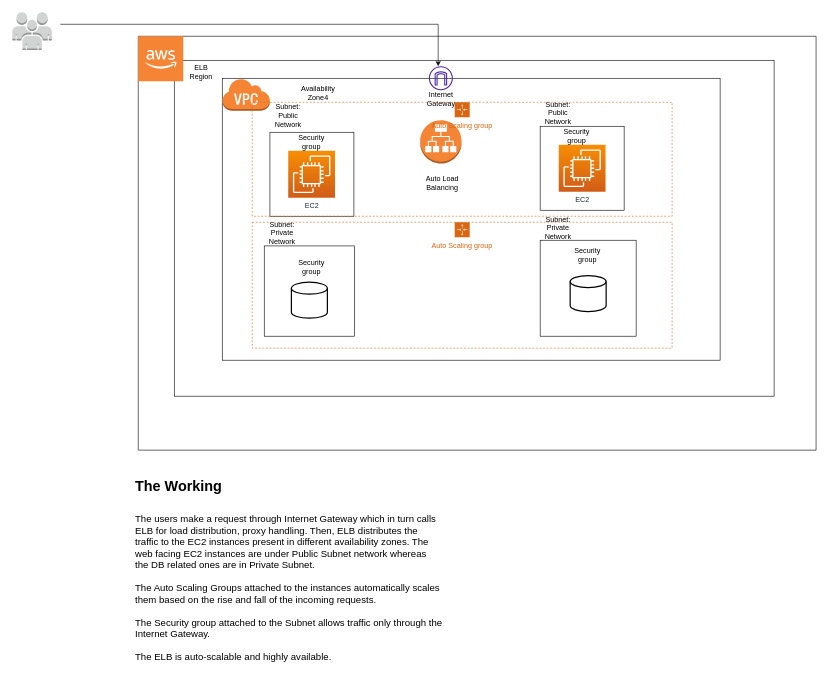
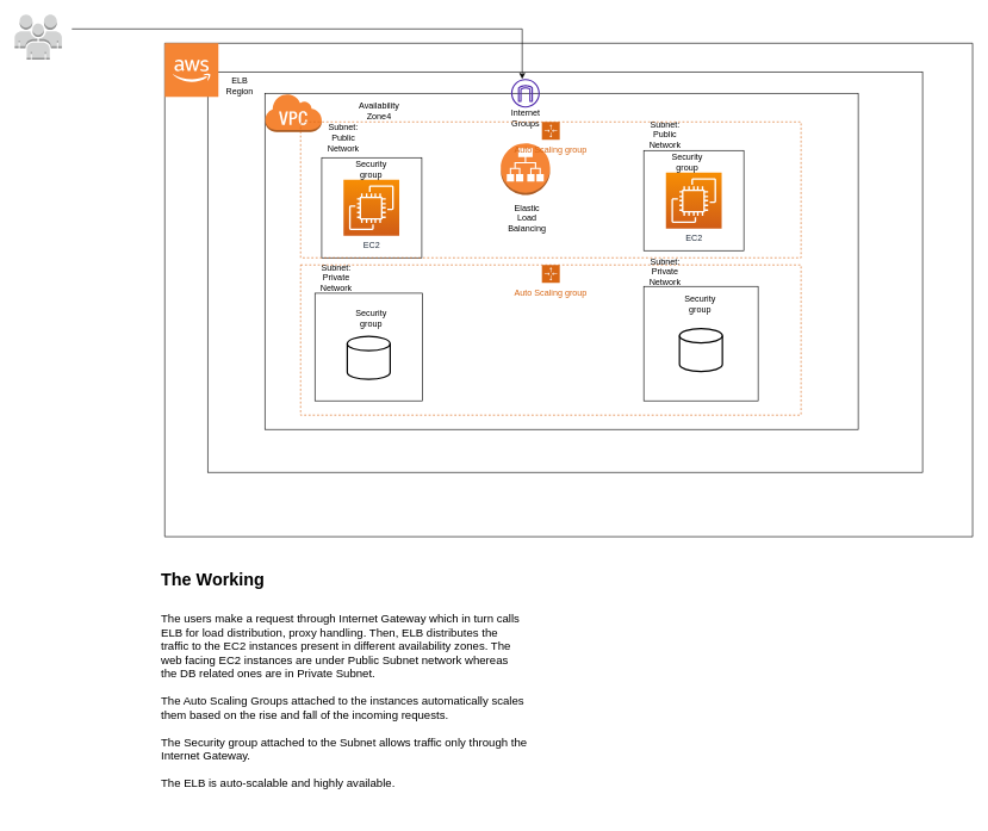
  <mxCell id="0" />
  <mxCell id="1" parent="0" />
  <mxCell id="2" value="" style="swimlane;startSize=0;movable=0;resizable=0;rotatable=0;deletable=0;editable=0;locked=1;connectable=0;" vertex="1" parent="1"><mxGeometry x="230" y="60" width="1130" height="690" as="geometry" /></mxCell>
  <mxCell id="3" value="" style="rounded=0;whiteSpace=wrap;html=1;" vertex="1" parent="2"><mxGeometry x="60" y="40" width="1000" height="560" as="geometry" /></mxCell>
  <mxCell id="4" value="" style="rounded=0;whiteSpace=wrap;html=1;movable=1;resizable=1;rotatable=1;deletable=1;editable=1;locked=0;connectable=1;" vertex="1" parent="2"><mxGeometry x="140" y="70" width="830" height="470" as="geometry" /></mxCell>
  <mxCell id="5" value="" style="outlineConnect=0;dashed=0;verticalLabelPosition=bottom;verticalAlign=top;align=center;html=1;shape=mxgraph.aws3.virtual_private_cloud;fillColor=#F58534;gradientColor=none;" vertex="1" parent="2"><mxGeometry x="140" y="70" width="79.5" height="54" as="geometry" /></mxCell>
  <mxCell id="6" value="" style="outlineConnect=0;dashed=0;verticalLabelPosition=bottom;verticalAlign=top;align=center;html=1;shape=mxgraph.aws3.cloud_2;fillColor=#F58534;gradientColor=none;movable=0;resizable=0;rotatable=0;deletable=0;editable=0;locked=1;connectable=0;" vertex="1" parent="2"><mxGeometry width="75" height="75" as="geometry" /></mxCell>
  <mxCell id="7" value="ELB Region" style="text;html=1;strokeColor=none;fillColor=none;align=center;verticalAlign=middle;whiteSpace=wrap;rounded=0;" vertex="1" parent="2"><mxGeometry x="75" y="45" width="60" height="30" as="geometry" /></mxCell>
  <mxCell id="8" value="" style="whiteSpace=wrap;html=1;aspect=fixed;movable=0;resizable=0;rotatable=0;deletable=0;editable=0;locked=1;connectable=0;" vertex="1" parent="2"><mxGeometry x="219.5" y="160" width="140" height="140" as="geometry" /></mxCell>
  <mxCell id="9" value="EC2" style="sketch=0;points=[[0,0,0],[0.25,0,0],[0.5,0,0],[0.75,0,0],[1,0,0],[0,1,0],[0.25,1,0],[0.5,1,0],[0.75,1,0],[1,1,0],[0,0.25,0],[0,0.5,0],[0,0.75,0],[1,0.25,0],[1,0.5,0],[1,0.75,0]];outlineConnect=0;fontColor=#232F3E;gradientColor=#F78E04;gradientDirection=north;fillColor=#D05C17;strokeColor=#ffffff;dashed=0;verticalLabelPosition=bottom;verticalAlign=top;align=center;html=1;fontSize=12;fontStyle=0;aspect=fixed;shape=mxgraph.aws4.resourceIcon;resIcon=mxgraph.aws4.ec2;movable=0;resizable=0;rotatable=0;deletable=0;editable=0;locked=1;connectable=0;" vertex="1" parent="2"><mxGeometry x="250" y="191" width="78" height="78" as="geometry" /></mxCell>
  <mxCell id="10" value="Security group" style="text;html=1;strokeColor=none;fillColor=none;align=center;verticalAlign=middle;whiteSpace=wrap;rounded=0;movable=0;resizable=0;rotatable=0;deletable=0;editable=0;locked=1;connectable=0;" vertex="1" parent="2"><mxGeometry x="259" y="161" width="60" height="30" as="geometry" /></mxCell>
  <mxCell id="11" value="" style="whiteSpace=wrap;html=1;aspect=fixed;movable=0;resizable=0;rotatable=0;deletable=0;editable=0;locked=1;connectable=0;" vertex="1" parent="2"><mxGeometry x="670" y="150" width="140" height="140" as="geometry" /></mxCell>
  <mxCell id="12" value="EC2" style="sketch=0;points=[[0,0,0],[0.25,0,0],[0.5,0,0],[0.75,0,0],[1,0,0],[0,1,0],[0.25,1,0],[0.5,1,0],[0.75,1,0],[1,1,0],[0,0.25,0],[0,0.5,0],[0,0.75,0],[1,0.25,0],[1,0.5,0],[1,0.75,0]];outlineConnect=0;fontColor=#232F3E;gradientColor=#F78E04;gradientDirection=north;fillColor=#D05C17;strokeColor=#ffffff;dashed=0;verticalLabelPosition=bottom;verticalAlign=top;align=center;html=1;fontSize=12;fontStyle=0;aspect=fixed;shape=mxgraph.aws4.resourceIcon;resIcon=mxgraph.aws4.ec2;movable=0;resizable=0;rotatable=0;deletable=0;editable=0;locked=1;connectable=0;" vertex="1" parent="2"><mxGeometry x="701" y="181" width="78" height="78" as="geometry" /></mxCell>
  <mxCell id="13" value="Security group" style="text;html=1;strokeColor=none;fillColor=none;align=center;verticalAlign=middle;whiteSpace=wrap;rounded=0;movable=0;resizable=0;rotatable=0;deletable=0;editable=0;locked=1;connectable=0;" vertex="1" parent="2"><mxGeometry x="701" y="151" width="60" height="30" as="geometry" /></mxCell>
  <mxCell id="14" value="" style="whiteSpace=wrap;html=1;aspect=fixed;movable=0;resizable=0;rotatable=0;deletable=0;editable=0;locked=1;connectable=0;" vertex="1" parent="2"><mxGeometry x="210" y="349.5" width="150.5" height="150.5" as="geometry" /></mxCell>
  <mxCell id="15" value="" style="whiteSpace=wrap;html=1;aspect=fixed;movable=0;resizable=0;rotatable=0;deletable=0;editable=0;locked=1;connectable=0;" vertex="1" parent="2"><mxGeometry x="670" y="340" width="160" height="160" as="geometry" /></mxCell>
  <mxCell id="16" value="" style="strokeWidth=2;html=1;shape=mxgraph.flowchart.database;whiteSpace=wrap;" vertex="1" parent="2"><mxGeometry x="255.25" y="410" width="60" height="60" as="geometry" /></mxCell>
  <mxCell id="17" value="Security group" style="text;html=1;strokeColor=none;fillColor=none;align=center;verticalAlign=middle;whiteSpace=wrap;rounded=0;" vertex="1" parent="2"><mxGeometry x="259" y="369" width="60" height="30" as="geometry" /></mxCell>
  <mxCell id="18" value="Security group" style="text;html=1;strokeColor=none;fillColor=none;align=center;verticalAlign=middle;whiteSpace=wrap;rounded=0;" vertex="1" parent="2"><mxGeometry x="719" y="349.5" width="60" height="30" as="geometry" /></mxCell>
  <mxCell id="19" value="" style="strokeWidth=2;html=1;shape=mxgraph.flowchart.database;whiteSpace=wrap;" vertex="1" parent="2"><mxGeometry x="720" y="399" width="60" height="60" as="geometry" /></mxCell>
  <mxCell id="20" value="Subnet: Public Network" style="text;html=1;strokeColor=none;fillColor=none;align=center;verticalAlign=middle;whiteSpace=wrap;rounded=0;" vertex="1" parent="2"><mxGeometry x="219.5" y="110" width="60" height="44" as="geometry" /></mxCell>
  <mxCell id="21" value="Subnet: Public Network" style="text;html=1;strokeColor=none;fillColor=none;align=center;verticalAlign=middle;whiteSpace=wrap;rounded=0;" vertex="1" parent="2"><mxGeometry x="670" y="106" width="60" height="44" as="geometry" /></mxCell>
  <mxCell id="22" value="Subnet: Private Network" style="text;html=1;strokeColor=none;fillColor=none;align=center;verticalAlign=middle;whiteSpace=wrap;rounded=0;movable=0;resizable=0;rotatable=0;deletable=0;editable=0;locked=1;connectable=0;" vertex="1" parent="2"><mxGeometry x="210" y="305.5" width="60" height="44" as="geometry" /></mxCell>
  <mxCell id="23" value="Subnet: Private Network" style="text;html=1;strokeColor=none;fillColor=none;align=center;verticalAlign=middle;whiteSpace=wrap;rounded=0;" vertex="1" parent="2"><mxGeometry x="670" y="298" width="60" height="44" as="geometry" /></mxCell>
  <mxCell id="24" value="" style="outlineConnect=0;dashed=0;verticalLabelPosition=bottom;verticalAlign=top;align=center;html=1;shape=mxgraph.aws3.application_load_balancer;fillColor=#F58536;gradientColor=none;" vertex="1" parent="1"><mxGeometry x="700" y="200" width="69" height="72" as="geometry" /></mxCell>
  <mxCell id="25" value="" style="sketch=0;outlineConnect=0;fontColor=#232F3E;gradientColor=none;fillColor=#4D27AA;strokeColor=none;dashed=0;verticalLabelPosition=bottom;verticalAlign=top;align=center;html=1;fontSize=12;fontStyle=0;aspect=fixed;pointerEvents=1;shape=mxgraph.aws4.internet_gateway;" vertex="1" parent="1"><mxGeometry x="714.5" y="110" width="40" height="40" as="geometry" /></mxCell>
  <mxCell id="26" value="" style="outlineConnect=0;dashed=0;verticalLabelPosition=bottom;verticalAlign=top;align=center;html=1;shape=mxgraph.aws3.users;fillColor=#D2D3D3;gradientColor=none;movable=0;resizable=0;rotatable=0;deletable=0;editable=0;locked=1;connectable=0;" vertex="1" parent="1"><mxGeometry x="20" y="20" width="66" height="63" as="geometry" /></mxCell>
  <mxCell id="27" value="" style="endArrow=classic;html=1;rounded=0;movable=0;resizable=0;rotatable=0;deletable=0;editable=0;locked=1;connectable=0;" edge="1" parent="1" target="25"><mxGeometry width="50" height="50" relative="1" as="geometry"><mxPoint x="100" y="40" as="sourcePoint" /><mxPoint x="720" y="40" as="targetPoint" /><Array as="points"><mxPoint x="730" y="40" /><mxPoint x="730" y="110" /></Array></mxGeometry></mxCell>
- <mxCell id="28" value="Internet Gateway" style="text;html=1;strokeColor=none;fillColor=none;align=center;verticalAlign=middle;whiteSpace=wrap;rounded=0;" vertex="1" parent="1"><mxGeometry x="704.5" y="150" width="60" height="30" as="geometry" /></mxCell>
- <mxCell id="29" value="Auto Load Balancing" style="text;html=1;strokeColor=none;fillColor=none;align=center;verticalAlign=middle;whiteSpace=wrap;rounded=0;" vertex="1" parent="1"><mxGeometry x="707" y="280" width="60" height="50" as="geometry" /></mxCell>
+ <mxCell id="28" value="Internet Groups" style="text;html=1;strokeColor=none;fillColor=none;align=center;verticalAlign=middle;whiteSpace=wrap;rounded=0;" vertex="1" parent="1"><mxGeometry x="704.5" y="150" width="60" height="30" as="geometry" /></mxCell>
+ <mxCell id="29" value="Elastic Load Balancing" style="text;html=1;strokeColor=none;fillColor=none;align=center;verticalAlign=middle;whiteSpace=wrap;rounded=0;" vertex="1" parent="1"><mxGeometry x="707" y="280" width="60" height="50" as="geometry" /></mxCell>
  <mxCell id="30" value="Availability Zone4" style="text;html=1;strokeColor=none;fillColor=none;align=center;verticalAlign=middle;whiteSpace=wrap;rounded=0;" vertex="1" parent="1"><mxGeometry x="500" y="140" width="60" height="30" as="geometry" /></mxCell>
  <mxCell id="31" value="Auto Scaling group" style="points=[[0,0],[0.25,0],[0.5,0],[0.75,0],[1,0],[1,0.25],[1,0.5],[1,0.75],[1,1],[0.75,1],[0.5,1],[0.25,1],[0,1],[0,0.75],[0,0.5],[0,0.25]];outlineConnect=0;gradientColor=none;html=1;whiteSpace=wrap;fontSize=12;fontStyle=0;container=1;pointerEvents=0;collapsible=0;recursiveResize=0;shape=mxgraph.aws4.groupCenter;grIcon=mxgraph.aws4.group_auto_scaling_group;grStroke=1;strokeColor=#D86613;fillColor=none;verticalAlign=top;align=center;fontColor=#D86613;dashed=1;spacingTop=25;" vertex="1" parent="1"><mxGeometry x="420" y="170" width="700" height="190" as="geometry" /></mxCell>
  <mxCell id="32" value="Auto Scaling group" style="points=[[0,0],[0.25,0],[0.5,0],[0.75,0],[1,0],[1,0.25],[1,0.5],[1,0.75],[1,1],[0.75,1],[0.5,1],[0.25,1],[0,1],[0,0.75],[0,0.5],[0,0.25]];outlineConnect=0;gradientColor=none;html=1;whiteSpace=wrap;fontSize=12;fontStyle=0;container=1;pointerEvents=0;collapsible=0;recursiveResize=0;shape=mxgraph.aws4.groupCenter;grIcon=mxgraph.aws4.group_auto_scaling_group;grStroke=1;strokeColor=#D86613;fillColor=none;verticalAlign=top;align=center;fontColor=#D86613;dashed=1;spacingTop=25;movable=0;resizable=0;rotatable=0;deletable=0;editable=0;locked=1;connectable=0;" vertex="1" parent="1"><mxGeometry x="420" y="370" width="700" height="210" as="geometry" /></mxCell>
  <mxCell id="33" value="&lt;h1&gt;The Working&lt;/h1&gt;&lt;div&gt;&lt;br&gt;&lt;/div&gt;&lt;div style=&quot;font-size: 16px;&quot;&gt;&lt;font style=&quot;font-size: 16px;&quot;&gt;The users make a request through Internet Gateway which in turn calls ELB for load distribution, proxy handling. Then, ELB distributes the traffic to the EC2 instances present in different availability zones. The web facing EC2 instances are under Public Subnet network whereas the DB related ones are in Private Subnet.&lt;/font&gt;&lt;/div&gt;&lt;div style=&quot;font-size: 16px;&quot;&gt;&lt;font style=&quot;font-size: 16px;&quot;&gt;&lt;br&gt;&lt;/font&gt;&lt;/div&gt;&lt;div style=&quot;font-size: 16px;&quot;&gt;&lt;font style=&quot;font-size: 16px;&quot;&gt;The Auto Scaling Groups attached to the instances automatically scales them based on the rise and fall of the incoming requests.&amp;nbsp;&lt;/font&gt;&lt;/div&gt;&lt;div style=&quot;font-size: 16px;&quot;&gt;&lt;font style=&quot;font-size: 16px;&quot;&gt;&lt;br&gt;&lt;/font&gt;&lt;/div&gt;&lt;div style=&quot;font-size: 16px;&quot;&gt;&lt;font style=&quot;font-size: 16px;&quot;&gt;The Security group attached to the Subnet allows traffic only through the Internet Gateway.&lt;/font&gt;&lt;/div&gt;&lt;div style=&quot;font-size: 16px;&quot;&gt;&lt;font style=&quot;font-size: 16px;&quot;&gt;&lt;br&gt;&lt;/font&gt;&lt;/div&gt;&lt;div style=&quot;font-size: 16px;&quot;&gt;&lt;font style=&quot;font-size: 16px;&quot;&gt;The ELB is auto-scalable and highly available.&lt;/font&gt;&lt;/div&gt;" style="text;html=1;strokeColor=none;fillColor=none;spacing=5;spacingTop=-20;whiteSpace=wrap;overflow=hidden;rounded=0;movable=0;resizable=0;rotatable=0;deletable=0;editable=0;locked=1;connectable=0;" vertex="1" parent="1"><mxGeometry x="220" y="790" width="520" height="350" as="geometry" /></mxCell>
